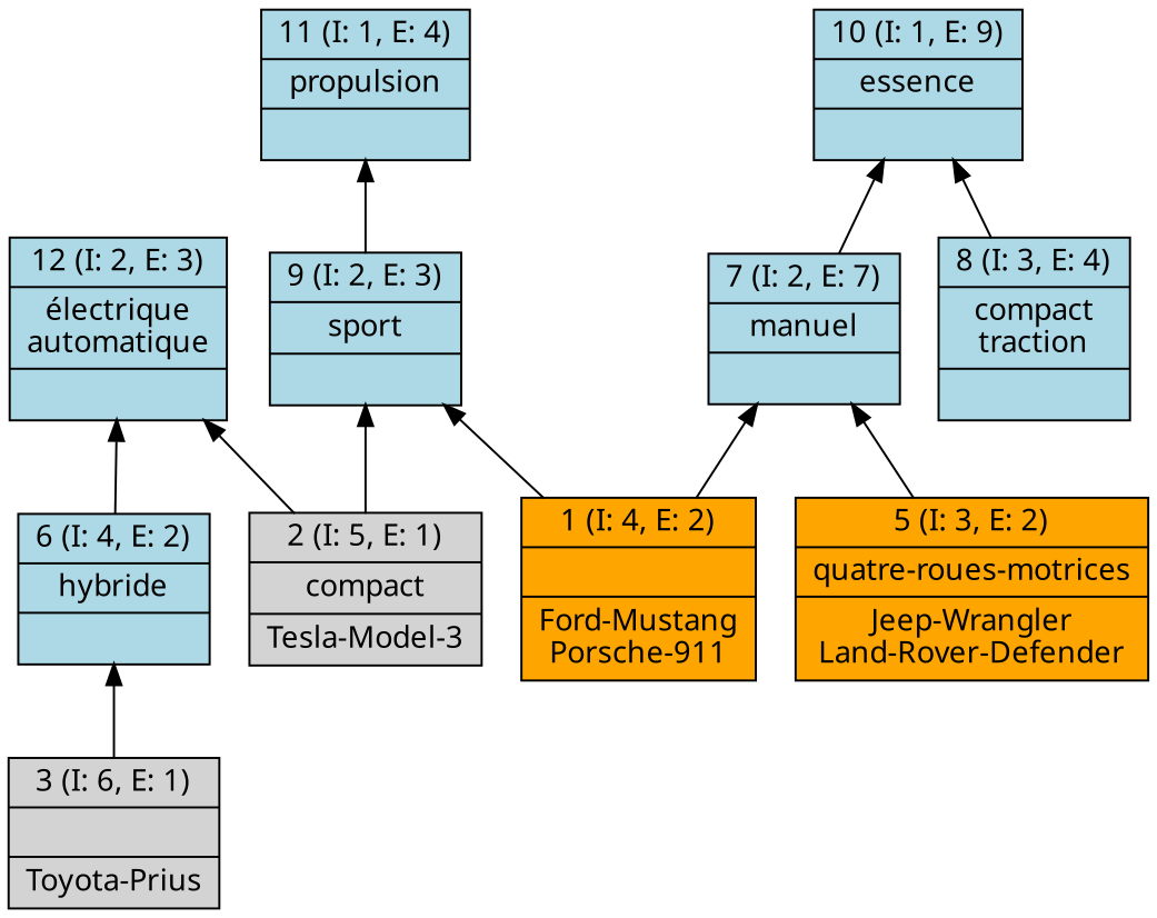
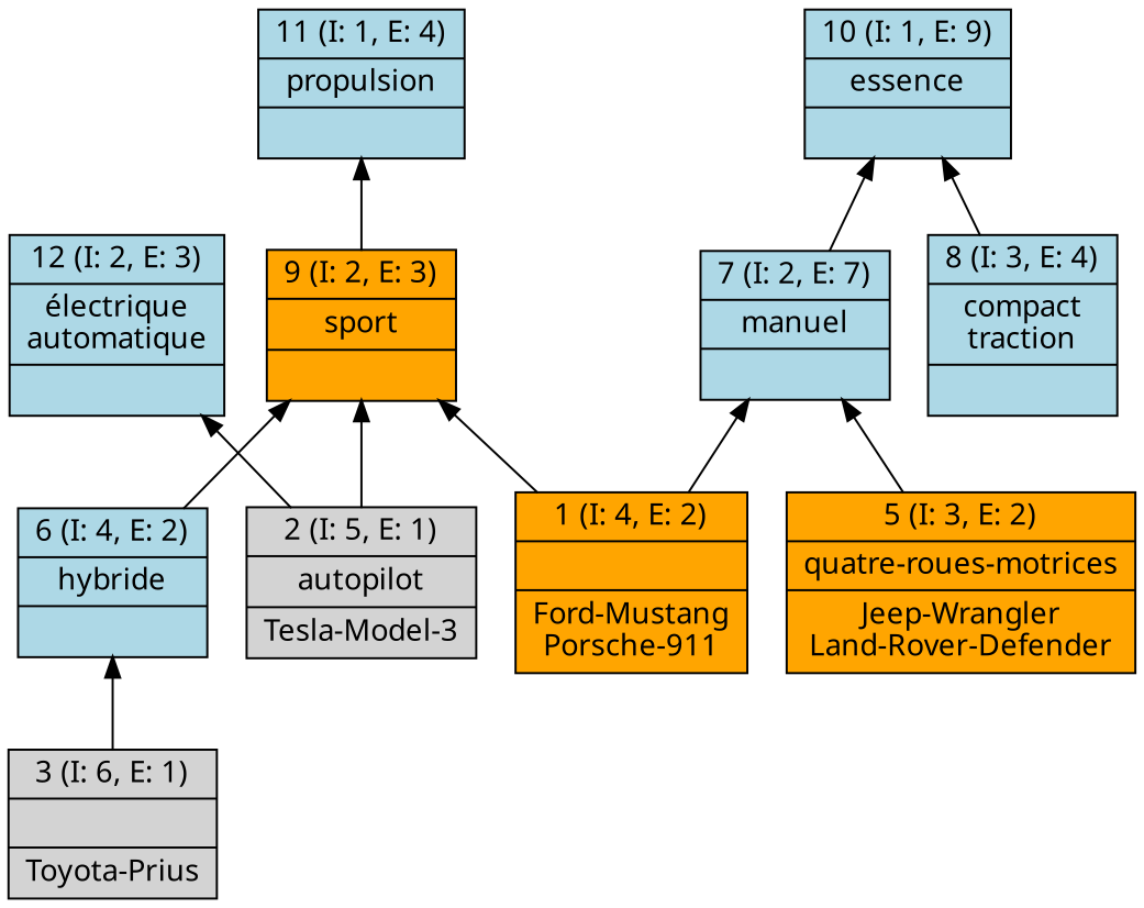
  digraph {
    fontname="Noto Sans"
    rankdir=BT
    node [fillcolor=lightblue fontname="Noto Sans" shape=record style=filled]
    edge [fontname="Noto Sans"]
    n1 [label="{6 (I: 4, E: 2)|hybride\n|}"]
    n2 [label="{12 (I: 2, E: 3)|électrique\nautomatique\n|}"]
    n3 [label="{11 (I: 1, E: 4)|propulsion\n|}"]
    n4 [fillcolor=orange label="{1 (I: 4, E: 2)||Ford-Mustang\nPorsche-911\n}"]
    n5 [label="{7 (I: 2, E: 7)|manuel\n|}"]
-   n6 [label="{9 (I: 2, E: 3)|sport\n|}"]
+   n6 [fillcolor=orange label="{9 (I: 2, E: 3)|sport\n|}"]
    n7 [label="{10 (I: 1, E: 9)|essence\n|}"]
-   n8 [label="{2 (I: 5, E: 1)|compact\n|Tesla-Model-3\n}" fillcolor=""]
+   n8 [label="{2 (I: 5, E: 1)|autopilot\n|Tesla-Model-3\n}" fillcolor=""]
    n9 [label="{3 (I: 6, E: 1)||Toyota-Prius\n}" fillcolor=""]
    n10 [label="{8 (I: 3, E: 4)|compact\ntraction\n|}"]
    n11 [fillcolor=orange label="{5 (I: 3, E: 2)|quatre-roues-motrices\n|Jeep-Wrangler\nLand-Rover-Defender\n}"]
-   n1 -> n2
+   n1 -> n6
    n4 -> n5
    n4 -> n6
    n5 -> n7
    n6 -> n3
    n8 -> n2
    n8 -> n6
    n9 -> n1
    n10 -> n7
    n11 -> n5
  }
